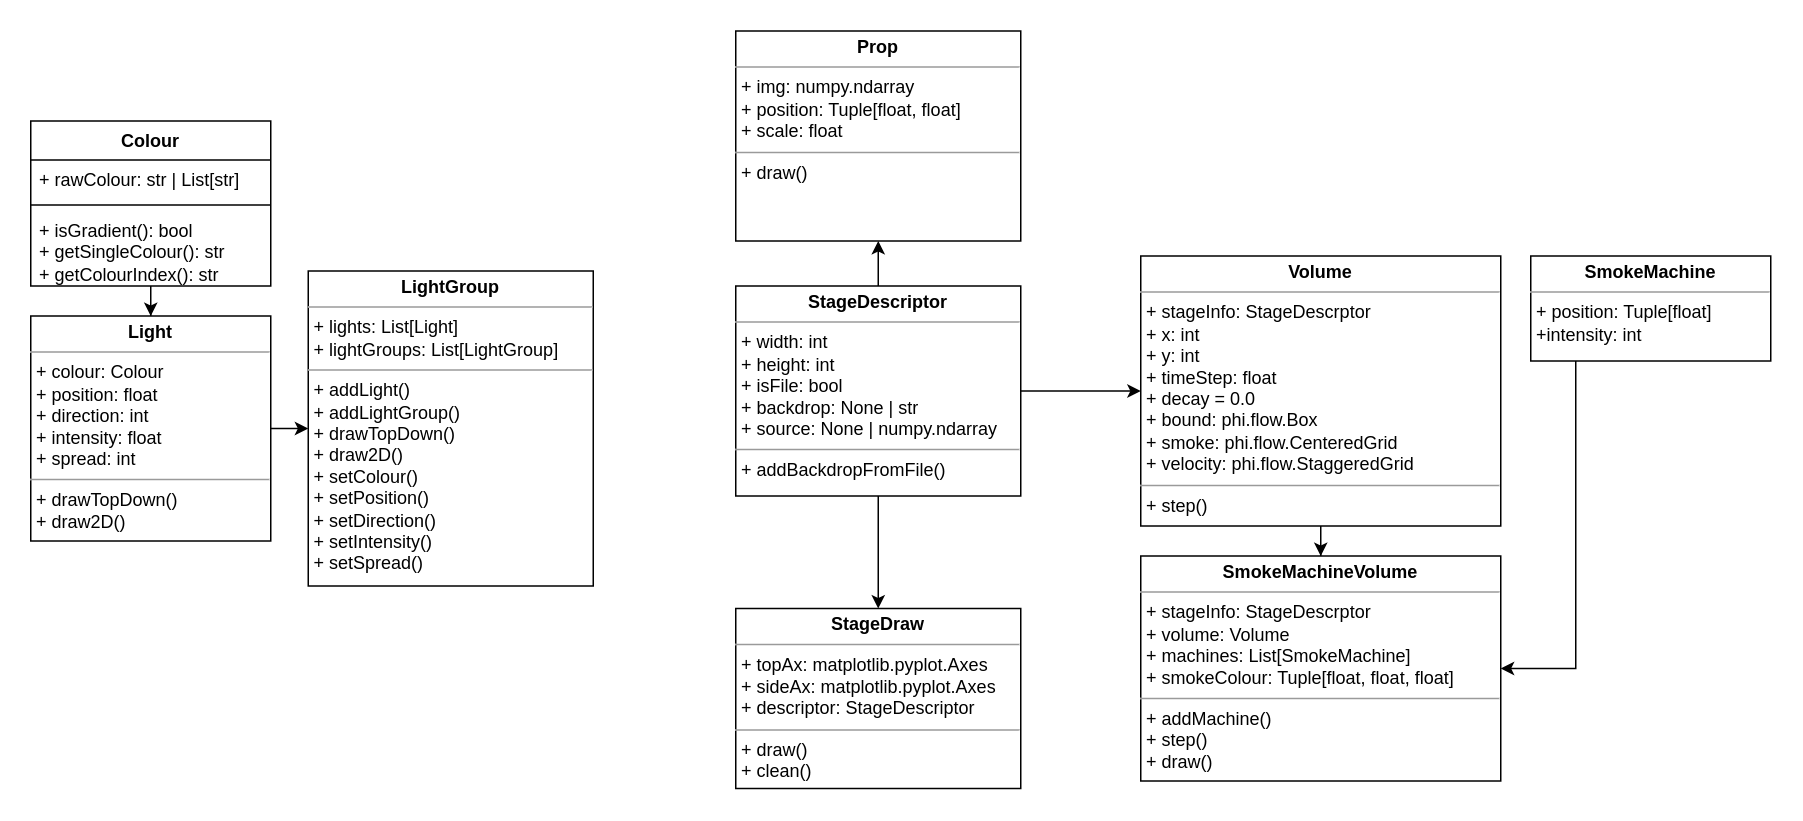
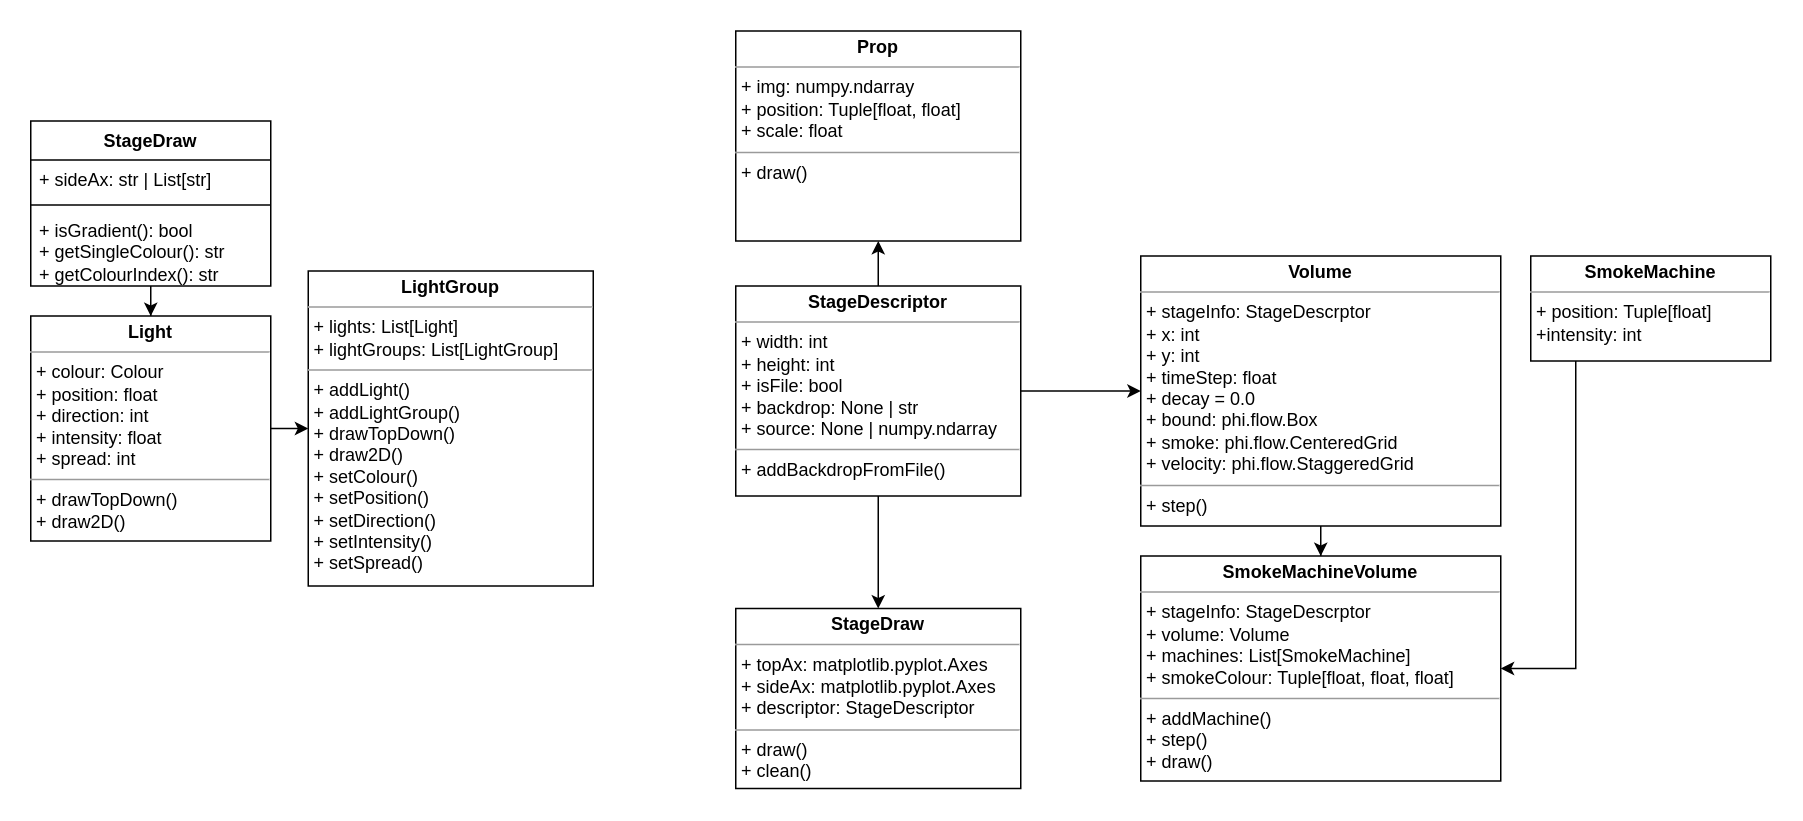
  <mxCell id="0" />
  <mxCell id="1" parent="0" />
  <mxCell id="2" style="edgeStyle=orthogonalEdgeStyle;rounded=0;orthogonalLoop=1;jettySize=auto;html=1;" parent="1" source="3" target="9" edge="1"><mxGeometry relative="1" as="geometry" /></mxCell>
  <mxCell id="3" value="&lt;p style=&quot;margin:0px;margin-top:4px;text-align:center;&quot;&gt;&lt;b&gt;Light&lt;br&gt;&lt;/b&gt;&lt;/p&gt;&lt;hr size=&quot;1&quot;&gt;&lt;p style=&quot;margin:0px;margin-left:4px;&quot;&gt;+ colour: Colour&lt;/p&gt;&lt;p style=&quot;margin:0px;margin-left:4px;&quot;&gt;+ position: float&lt;/p&gt;&lt;p style=&quot;margin:0px;margin-left:4px;&quot;&gt;+ direction: int&lt;/p&gt;&lt;p style=&quot;margin:0px;margin-left:4px;&quot;&gt;+ intensity: float&lt;/p&gt;&lt;p style=&quot;margin:0px;margin-left:4px;&quot;&gt;+ spread: int&lt;br&gt;&lt;/p&gt;&lt;hr size=&quot;1&quot;&gt;&lt;p style=&quot;margin:0px;margin-left:4px;&quot;&gt;+ drawTopDown()&lt;/p&gt;&lt;p style=&quot;margin:0px;margin-left:4px;&quot;&gt;+ draw2D()&lt;/p&gt;" style="verticalAlign=top;align=left;overflow=fill;fontSize=12;fontFamily=Helvetica;html=1;whiteSpace=wrap;" parent="1" vertex="1"><mxGeometry x="20" y="210" width="160" height="150" as="geometry" /></mxCell>
  <mxCell id="4" style="edgeStyle=orthogonalEdgeStyle;rounded=0;orthogonalLoop=1;jettySize=auto;html=1;" parent="1" source="5" target="3" edge="1"><mxGeometry relative="1" as="geometry" /></mxCell>
- <mxCell id="5" value="Colour" style="swimlane;fontStyle=1;align=center;verticalAlign=top;childLayout=stackLayout;horizontal=1;startSize=26;horizontalStack=0;resizeParent=1;resizeParentMax=0;resizeLast=0;collapsible=1;marginBottom=0;whiteSpace=wrap;html=1;" parent="1" vertex="1"><mxGeometry x="20" y="80" width="160" height="110" as="geometry" /></mxCell>
- <mxCell id="6" value="+ rawColour: str | List[str]" style="text;strokeColor=none;fillColor=none;align=left;verticalAlign=top;spacingLeft=4;spacingRight=4;overflow=hidden;rotatable=0;points=[[0,0.5],[1,0.5]];portConstraint=eastwest;whiteSpace=wrap;html=1;" parent="5" vertex="1"><mxGeometry y="26" width="160" height="26" as="geometry" /></mxCell>
+ <mxCell id="5" value="StageDraw" style="swimlane;fontStyle=1;align=center;verticalAlign=top;childLayout=stackLayout;horizontal=1;startSize=26;horizontalStack=0;resizeParent=1;resizeParentMax=0;resizeLast=0;collapsible=1;marginBottom=0;whiteSpace=wrap;html=1;" parent="1" vertex="1"><mxGeometry x="20" y="80" width="160" height="110" as="geometry" /></mxCell>
+ <mxCell id="6" value="+ sideAx: str | List[str]" style="text;strokeColor=none;fillColor=none;align=left;verticalAlign=top;spacingLeft=4;spacingRight=4;overflow=hidden;rotatable=0;points=[[0,0.5],[1,0.5]];portConstraint=eastwest;whiteSpace=wrap;html=1;" parent="5" vertex="1"><mxGeometry y="26" width="160" height="26" as="geometry" /></mxCell>
  <mxCell id="7" value="" style="line;strokeWidth=1;fillColor=none;align=left;verticalAlign=middle;spacingTop=-1;spacingLeft=3;spacingRight=3;rotatable=0;labelPosition=right;points=[];portConstraint=eastwest;strokeColor=inherit;" parent="5" vertex="1"><mxGeometry y="52" width="160" height="8" as="geometry" /></mxCell>
  <mxCell id="8" value="&lt;div&gt;+ isGradient(): bool&lt;/div&gt;&lt;div&gt;+ getSingleColour(): str&lt;br&gt;&lt;/div&gt;&lt;div&gt;+ getColourIndex(): str&lt;br&gt;&lt;/div&gt;" style="text;strokeColor=none;fillColor=none;align=left;verticalAlign=top;spacingLeft=4;spacingRight=4;overflow=hidden;rotatable=0;points=[[0,0.5],[1,0.5]];portConstraint=eastwest;whiteSpace=wrap;html=1;" parent="5" vertex="1"><mxGeometry y="60" width="160" height="50" as="geometry" /></mxCell>
  <mxCell id="9" value="&lt;p style=&quot;margin:0px;margin-top:4px;text-align:center;&quot;&gt;&lt;b&gt;LightGroup&lt;/b&gt;&lt;br&gt;&lt;/p&gt;&lt;hr size=&quot;1&quot;&gt;&lt;p style=&quot;margin:0px;margin-left:4px;&quot;&gt;+ lights: List[Light]&lt;/p&gt;&lt;p style=&quot;margin:0px;margin-left:4px;&quot;&gt;+ lightGroups: List[LightGroup]&lt;br&gt;&lt;/p&gt;&lt;hr size=&quot;1&quot;&gt;&lt;p style=&quot;margin:0px;margin-left:4px;&quot;&gt;+ addLight()&lt;/p&gt;&lt;p style=&quot;margin:0px;margin-left:4px;&quot;&gt;+ addLightGroup()&lt;/p&gt;&lt;p style=&quot;margin:0px;margin-left:4px;&quot;&gt;+ drawTopDown()&lt;/p&gt;&lt;p style=&quot;margin:0px;margin-left:4px;&quot;&gt;+ draw2D()&lt;/p&gt;&lt;p style=&quot;margin:0px;margin-left:4px;&quot;&gt;+ setColour()&lt;/p&gt;&lt;p style=&quot;margin:0px;margin-left:4px;&quot;&gt;+ setPosition()&lt;/p&gt;&lt;p style=&quot;margin:0px;margin-left:4px;&quot;&gt;+ setDirection()&lt;/p&gt;&lt;p style=&quot;margin:0px;margin-left:4px;&quot;&gt;+ setIntensity()&lt;/p&gt;&lt;p style=&quot;margin:0px;margin-left:4px;&quot;&gt;+ setSpread()&lt;br&gt;&lt;/p&gt;" style="verticalAlign=top;align=left;overflow=fill;fontSize=12;fontFamily=Helvetica;html=1;whiteSpace=wrap;" parent="1" vertex="1"><mxGeometry x="205" y="180" width="190" height="210" as="geometry" /></mxCell>
  <mxCell id="10" style="edgeStyle=orthogonalEdgeStyle;rounded=0;orthogonalLoop=1;jettySize=auto;html=1;" edge="1" parent="1" source="11" target="19"><mxGeometry relative="1" as="geometry"><Array as="points"><mxPoint x="1050" y="395" /><mxPoint x="1050" y="465" /></Array></mxGeometry></mxCell>
  <mxCell id="11" value="&lt;p style=&quot;margin:0px;margin-top:4px;text-align:center;&quot;&gt;&lt;b&gt;SmokeMachine&lt;br&gt;&lt;/b&gt;&lt;/p&gt;&lt;hr size=&quot;1&quot;&gt;&lt;p style=&quot;margin:0px;margin-left:4px;&quot;&gt;+ position: Tuple[float]&lt;br&gt;&lt;/p&gt;&lt;p style=&quot;margin:0px;margin-left:4px;&quot;&gt;+intensity: int&lt;br&gt;&lt;/p&gt;" style="verticalAlign=top;align=left;overflow=fill;fontSize=12;fontFamily=Helvetica;html=1;whiteSpace=wrap;" vertex="1" parent="1"><mxGeometry x="1020" y="170" width="160" height="70" as="geometry" /></mxCell>
  <mxCell id="12" style="edgeStyle=orthogonalEdgeStyle;rounded=0;orthogonalLoop=1;jettySize=auto;html=1;" edge="1" parent="1" source="15" target="16"><mxGeometry relative="1" as="geometry" /></mxCell>
  <mxCell id="13" style="edgeStyle=orthogonalEdgeStyle;rounded=0;orthogonalLoop=1;jettySize=auto;html=1;" edge="1" parent="1" source="15" target="18"><mxGeometry relative="1" as="geometry" /></mxCell>
  <mxCell id="14" style="edgeStyle=orthogonalEdgeStyle;rounded=0;orthogonalLoop=1;jettySize=auto;html=1;" edge="1" parent="1" source="15" target="20"><mxGeometry relative="1" as="geometry" /></mxCell>
  <mxCell id="15" value="&lt;p style=&quot;margin:0px;margin-top:4px;text-align:center;&quot;&gt;&lt;b&gt;StageDescriptor&lt;br&gt;&lt;/b&gt;&lt;/p&gt;&lt;hr size=&quot;1&quot;&gt;&lt;p style=&quot;margin:0px;margin-left:4px;&quot;&gt;+ width: int&lt;/p&gt;&lt;p style=&quot;margin:0px;margin-left:4px;&quot;&gt;+ height: int&lt;/p&gt;&lt;p style=&quot;margin:0px;margin-left:4px;&quot;&gt;+ isFile: bool&lt;/p&gt;&lt;p style=&quot;margin:0px;margin-left:4px;&quot;&gt;+ backdrop: None | str&lt;/p&gt;&lt;p style=&quot;margin:0px;margin-left:4px;&quot;&gt;+ source: None | numpy.ndarray&lt;br&gt;&lt;/p&gt;&lt;hr size=&quot;1&quot;&gt;&lt;p style=&quot;margin:0px;margin-left:4px;&quot;&gt;+ addBackdropFromFile()&lt;/p&gt;" style="verticalAlign=top;align=left;overflow=fill;fontSize=12;fontFamily=Helvetica;html=1;whiteSpace=wrap;" vertex="1" parent="1"><mxGeometry x="490" y="190" width="190" height="140" as="geometry" /></mxCell>
  <mxCell id="16" value="&lt;p style=&quot;margin:0px;margin-top:4px;text-align:center;&quot;&gt;&lt;b&gt;StageDraw&lt;br&gt;&lt;/b&gt;&lt;/p&gt;&lt;hr size=&quot;1&quot;&gt;&lt;p style=&quot;margin:0px;margin-left:4px;&quot;&gt;+ topAx: matplotlib.pyplot.Axes&lt;/p&gt;&lt;p style=&quot;margin:0px;margin-left:4px;&quot;&gt;+ sideAx: matplotlib.pyplot.Axes&lt;/p&gt;&lt;p style=&quot;margin:0px;margin-left:4px;&quot;&gt;+ descriptor: StageDescriptor&lt;br&gt;&lt;/p&gt;&lt;hr size=&quot;1&quot;&gt;&lt;p style=&quot;margin:0px;margin-left:4px;&quot;&gt;+ draw()&lt;/p&gt;&lt;p style=&quot;margin:0px;margin-left:4px;&quot;&gt;+ clean()&lt;br&gt;&lt;/p&gt;" style="verticalAlign=top;align=left;overflow=fill;fontSize=12;fontFamily=Helvetica;html=1;whiteSpace=wrap;" vertex="1" parent="1"><mxGeometry x="490" y="405" width="190" height="120" as="geometry" /></mxCell>
  <mxCell id="17" style="edgeStyle=orthogonalEdgeStyle;rounded=0;orthogonalLoop=1;jettySize=auto;html=1;" edge="1" parent="1" source="18" target="19"><mxGeometry relative="1" as="geometry" /></mxCell>
  <mxCell id="18" value="&lt;p style=&quot;margin:0px;margin-top:4px;text-align:center;&quot;&gt;&lt;b&gt;Volume&lt;br&gt;&lt;/b&gt;&lt;/p&gt;&lt;hr size=&quot;1&quot;&gt;&lt;p style=&quot;margin:0px;margin-left:4px;&quot;&gt;+ stageInfo: StageDescrptor&lt;/p&gt;&lt;p style=&quot;margin:0px;margin-left:4px;&quot;&gt;+ x: int&lt;/p&gt;&lt;p style=&quot;margin:0px;margin-left:4px;&quot;&gt;+ y: int&lt;/p&gt;&lt;p style=&quot;margin:0px;margin-left:4px;&quot;&gt;+ timeStep: float&lt;/p&gt;&lt;p style=&quot;margin:0px;margin-left:4px;&quot;&gt;+ decay = 0.0&lt;/p&gt;&lt;p style=&quot;margin:0px;margin-left:4px;&quot;&gt;+ bound: phi.flow.Box&lt;/p&gt;&lt;p style=&quot;margin:0px;margin-left:4px;&quot;&gt;+ smoke: phi.flow.CenteredGrid&lt;/p&gt;&lt;p style=&quot;margin:0px;margin-left:4px;&quot;&gt;+ velocity: phi.flow.StaggeredGrid&lt;br&gt;&lt;/p&gt;&lt;hr size=&quot;1&quot;&gt;&lt;p style=&quot;margin:0px;margin-left:4px;&quot;&gt;+ step()&lt;br&gt;&lt;/p&gt;" style="verticalAlign=top;align=left;overflow=fill;fontSize=12;fontFamily=Helvetica;html=1;whiteSpace=wrap;" vertex="1" parent="1"><mxGeometry x="760" y="170" width="240" height="180" as="geometry" /></mxCell>
  <mxCell id="19" value="&lt;p style=&quot;margin:0px;margin-top:4px;text-align:center;&quot;&gt;&lt;b&gt;SmokeMachineVolume&lt;br&gt;&lt;/b&gt;&lt;/p&gt;&lt;hr size=&quot;1&quot;&gt;&lt;p style=&quot;margin:0px;margin-left:4px;&quot;&gt;+ stageInfo: StageDescrptor&lt;/p&gt;&lt;p style=&quot;margin:0px;margin-left:4px;&quot;&gt;+ volume: Volume&lt;/p&gt;&lt;p style=&quot;margin:0px;margin-left:4px;&quot;&gt;+ machines: List[SmokeMachine]&lt;/p&gt;&lt;p style=&quot;margin:0px;margin-left:4px;&quot;&gt;+ smokeColour: Tuple[float, float, float]&lt;br&gt;&lt;/p&gt;&lt;hr size=&quot;1&quot;&gt;&lt;p style=&quot;margin:0px;margin-left:4px;&quot;&gt;+ addMachine()&lt;/p&gt;&lt;p style=&quot;margin:0px;margin-left:4px;&quot;&gt;+ step()&lt;/p&gt;&lt;p style=&quot;margin:0px;margin-left:4px;&quot;&gt;+ draw()&lt;/p&gt;&lt;p style=&quot;margin:0px;margin-left:4px;&quot;&gt;&lt;br&gt;&lt;/p&gt;" style="verticalAlign=top;align=left;overflow=fill;fontSize=12;fontFamily=Helvetica;html=1;whiteSpace=wrap;" vertex="1" parent="1"><mxGeometry x="760" y="370" width="240" height="150" as="geometry" /></mxCell>
  <mxCell id="20" value="&lt;p style=&quot;margin:0px;margin-top:4px;text-align:center;&quot;&gt;&lt;b&gt;Prop&lt;br&gt;&lt;/b&gt;&lt;/p&gt;&lt;hr size=&quot;1&quot;&gt;&lt;p style=&quot;margin:0px;margin-left:4px;&quot;&gt;+ img: numpy.ndarray&lt;/p&gt;&lt;p style=&quot;margin:0px;margin-left:4px;&quot;&gt;+ position: Tuple[float, float]&lt;/p&gt;&lt;p style=&quot;margin:0px;margin-left:4px;&quot;&gt;+ scale: float&lt;br&gt;&lt;/p&gt;&lt;hr size=&quot;1&quot;&gt;&lt;p style=&quot;margin:0px;margin-left:4px;&quot;&gt;+ draw()&lt;/p&gt;" style="verticalAlign=top;align=left;overflow=fill;fontSize=12;fontFamily=Helvetica;html=1;whiteSpace=wrap;" vertex="1" parent="1"><mxGeometry x="490" y="20" width="190" height="140" as="geometry" /></mxCell>
